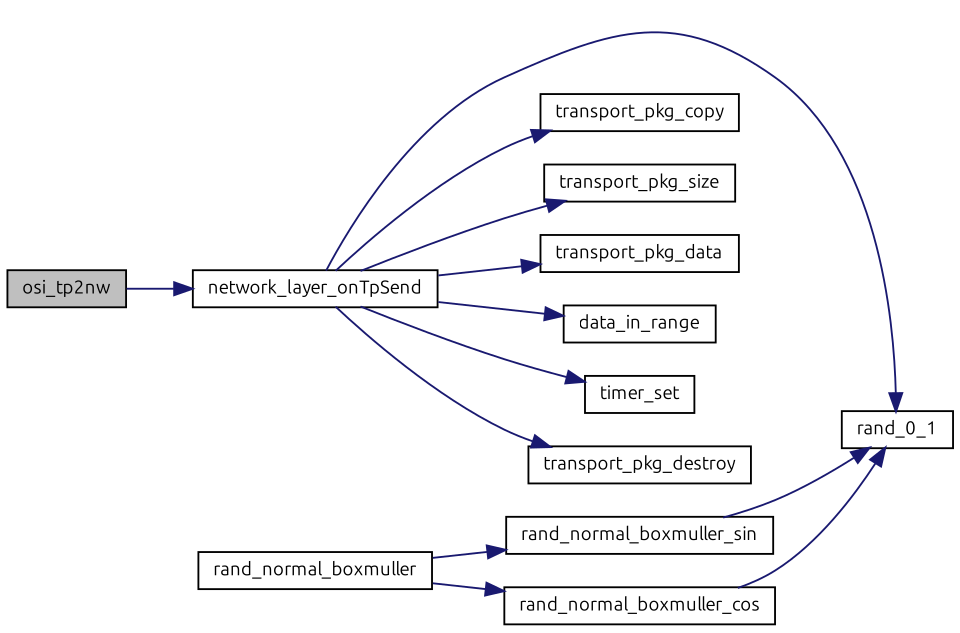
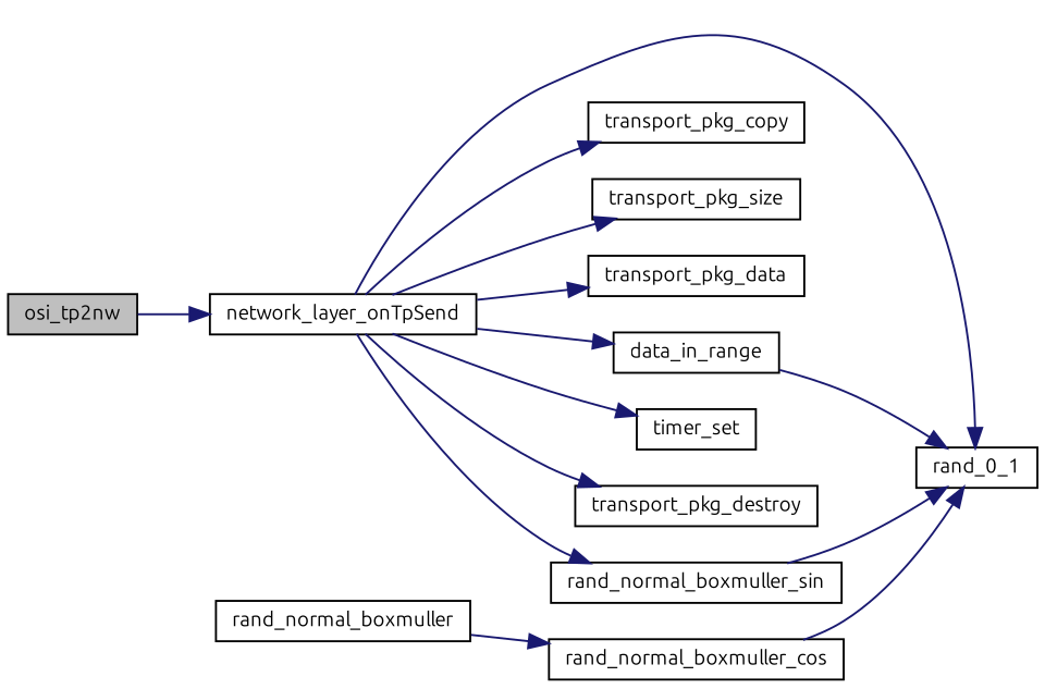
  digraph {
    fontname=Ubuntu
    rankdir=LR
    node [color=black fillcolor=white fontname=Ubuntu fontsize=10 shape=record style=filled]
    edge [color=midnightblue fontname=Ubuntu fontsize=10 labelfontname=Helvetica labelfontsize=10 style=solid]
    n1 [fillcolor=grey75 fontcolor=black height=0.2 label=osi_tp2nw width=0.4]
    n2 [height=0.2 label=network_layer_onTpSend width=0.4]
    n3 [height=0.2 label=rand_0_1 width=0.4]
    n4 [height=0.2 label=transport_pkg_copy width=0.4]
    n5 [height=0.2 label=transport_pkg_size width=0.4]
    n6 [height=0.2 label=transport_pkg_data width=0.4]
    n7 [height=0.2 label=data_in_range width=0.4]
    n8 [height=0.2 label=timer_set width=0.4]
    n9 [height=0.2 label=transport_pkg_destroy width=0.4]
    n10 [height=0.2 label=rand_normal_boxmuller width=0.4]
    n11 [height=0.2 label=rand_normal_boxmuller_cos width=0.4]
    n12 [height=0.2 label=rand_normal_boxmuller_sin width=0.4]
    n1 -> n2
    n2 -> n3
    n2 -> n4
    n2 -> n5
    n2 -> n6
    n2 -> n7
    n2 -> n8
    n2 -> n9
+   n7 -> n3
    n10 -> n11
-   n10 -> n12
+   n2 -> n12
    n11 -> n3
    n12 -> n3
  }
